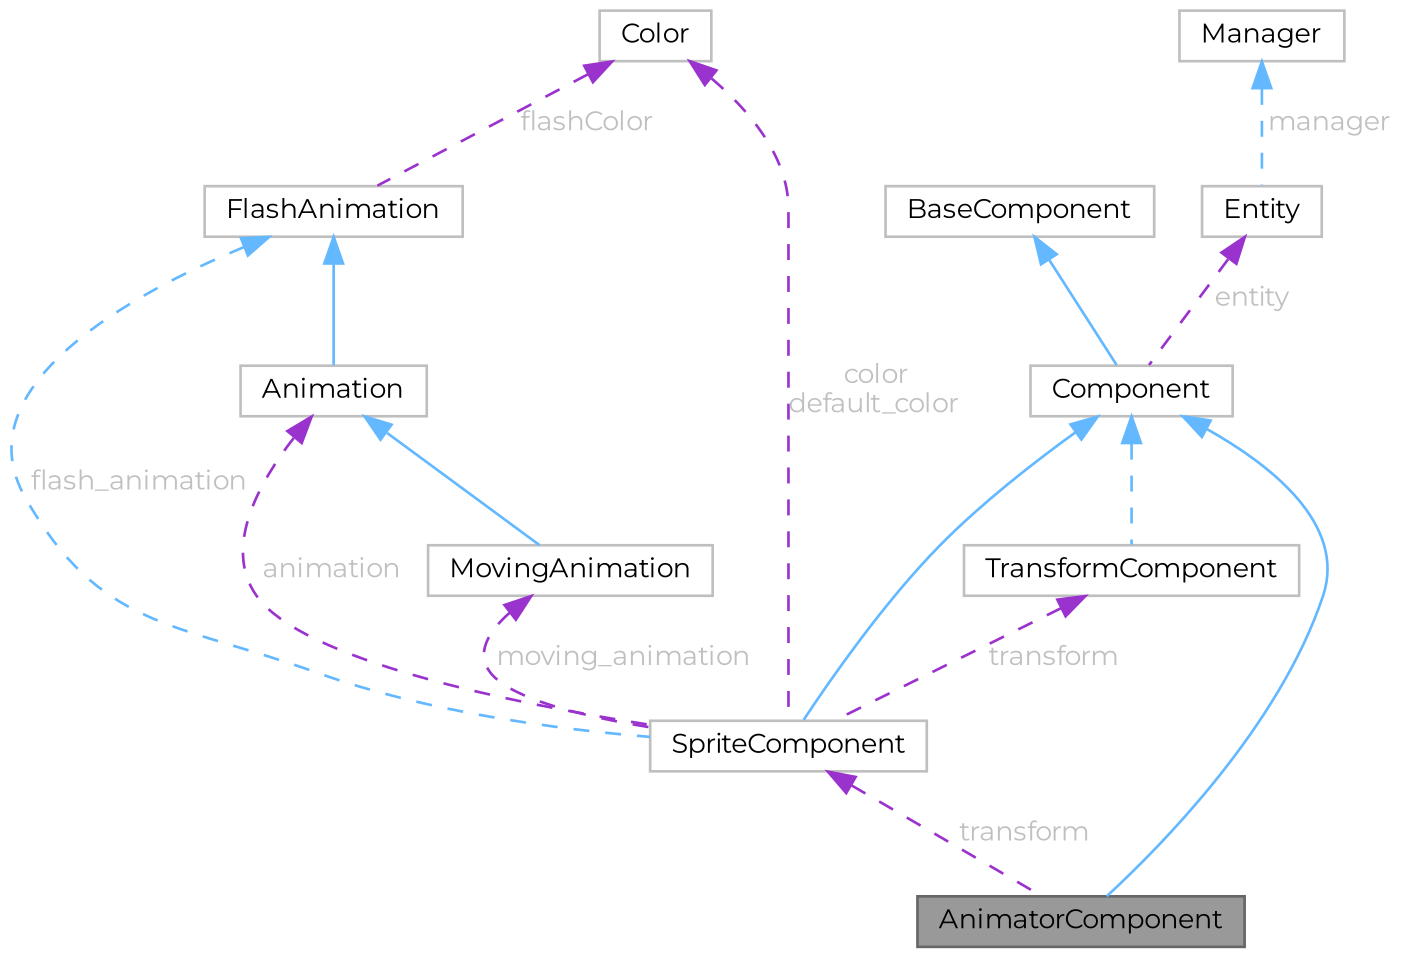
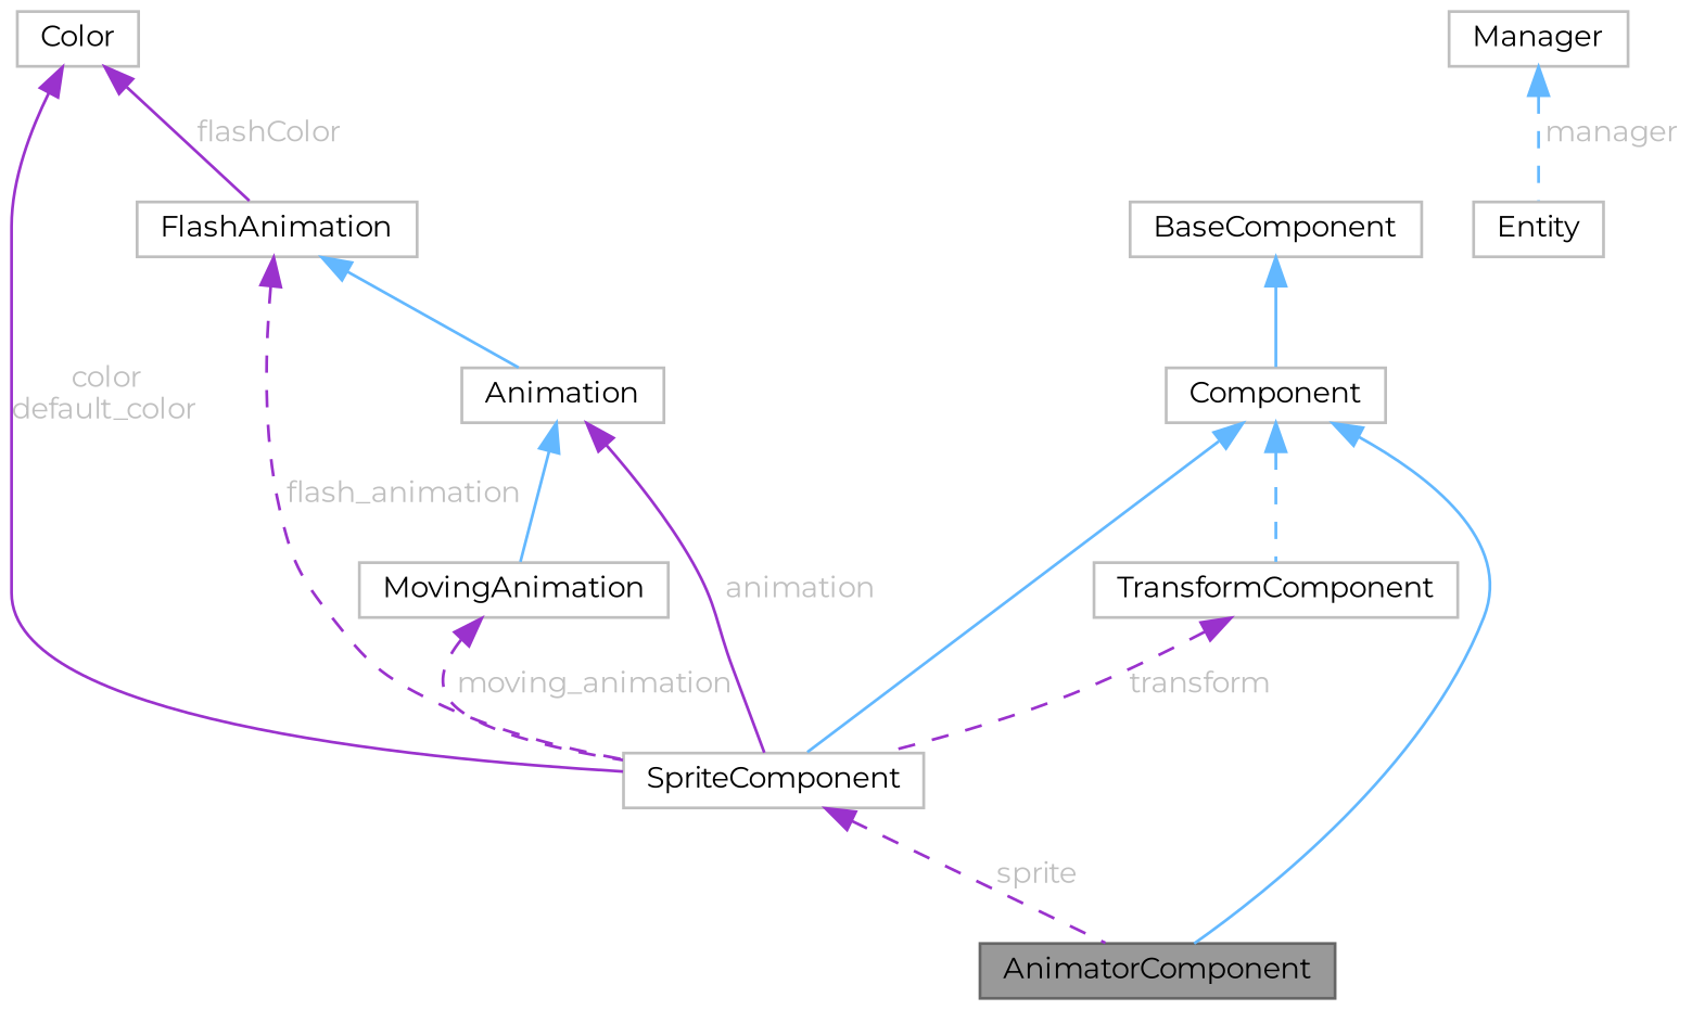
  digraph {
    fontname=Montserrat
    node [color=grey75 fillcolor=white fontname=Montserrat fontsize=10 shape=box style=filled]
    edge [color=darkorchid3 dir=back fontname=Montserrat fontsize=10 labelfontname=Helvetica labelfontsize=10 style=dashed fontcolor=grey]
    n1 [color=gray40 fillcolor=grey60 fontcolor=black height=0.2 label=AnimatorComponent width=0.4]
    n2 [height=0.2 label=Component width=0.4]
    n3 [height=0.2 label=SpriteComponent width=0.4]
    n4 [height=0.2 label=TransformComponent width=0.4]
    n5 [height=0.2 label=BaseComponent width=0.4]
    n6 [height=0.2 label=Entity width=0.4]
    n7 [height=0.2 label=Manager width=0.4]
    n8 [height=0.2 label=Color width=0.4]
    n9 [height=0.2 label=FlashAnimation width=0.4]
    n10 [height=0.2 label=Animation width=0.4]
    n11 [height=0.2 label=MovingAnimation width=0.4]
    n2 -> n1 [color=steelblue1 style=solid fontcolor=""]
    n2 -> n3 [color=steelblue1 style=solid fontcolor=""]
    n2 -> n4 [color=steelblue1 fontcolor=""]
-   n3 -> n1 [label=" transform"]
+   n3 -> n1 [label=" sprite"]
    n4 -> n3 [label=" transform"]
    n5 -> n2 [color=steelblue1 style=solid fontcolor=""]
-   n6 -> n2 [label=" entity"]
    n7 -> n6 [color=steelblue1 label=" manager"]
-   n8 -> n3 [label=" color\ndefault_color"]
-   n8 -> n9 [label=" flashColor"]
-   n9 -> n3 [color=steelblue1 label=" flash_animation"]
+   n8 -> n3 [label=" color\ndefault_color" style=solid]
+   n8 -> n9 [label=" flashColor" style=solid]
+   n9 -> n3 [label=" flash_animation"]
    n9 -> n10 [color=steelblue1 style=solid fontcolor=""]
-   n10 -> n3 [label=" animation"]
+   n10 -> n3 [label=" animation" style=solid]
    n10 -> n11 [color=steelblue1 style=solid fontcolor=""]
    n11 -> n3 [label=" moving_animation"]
  }
